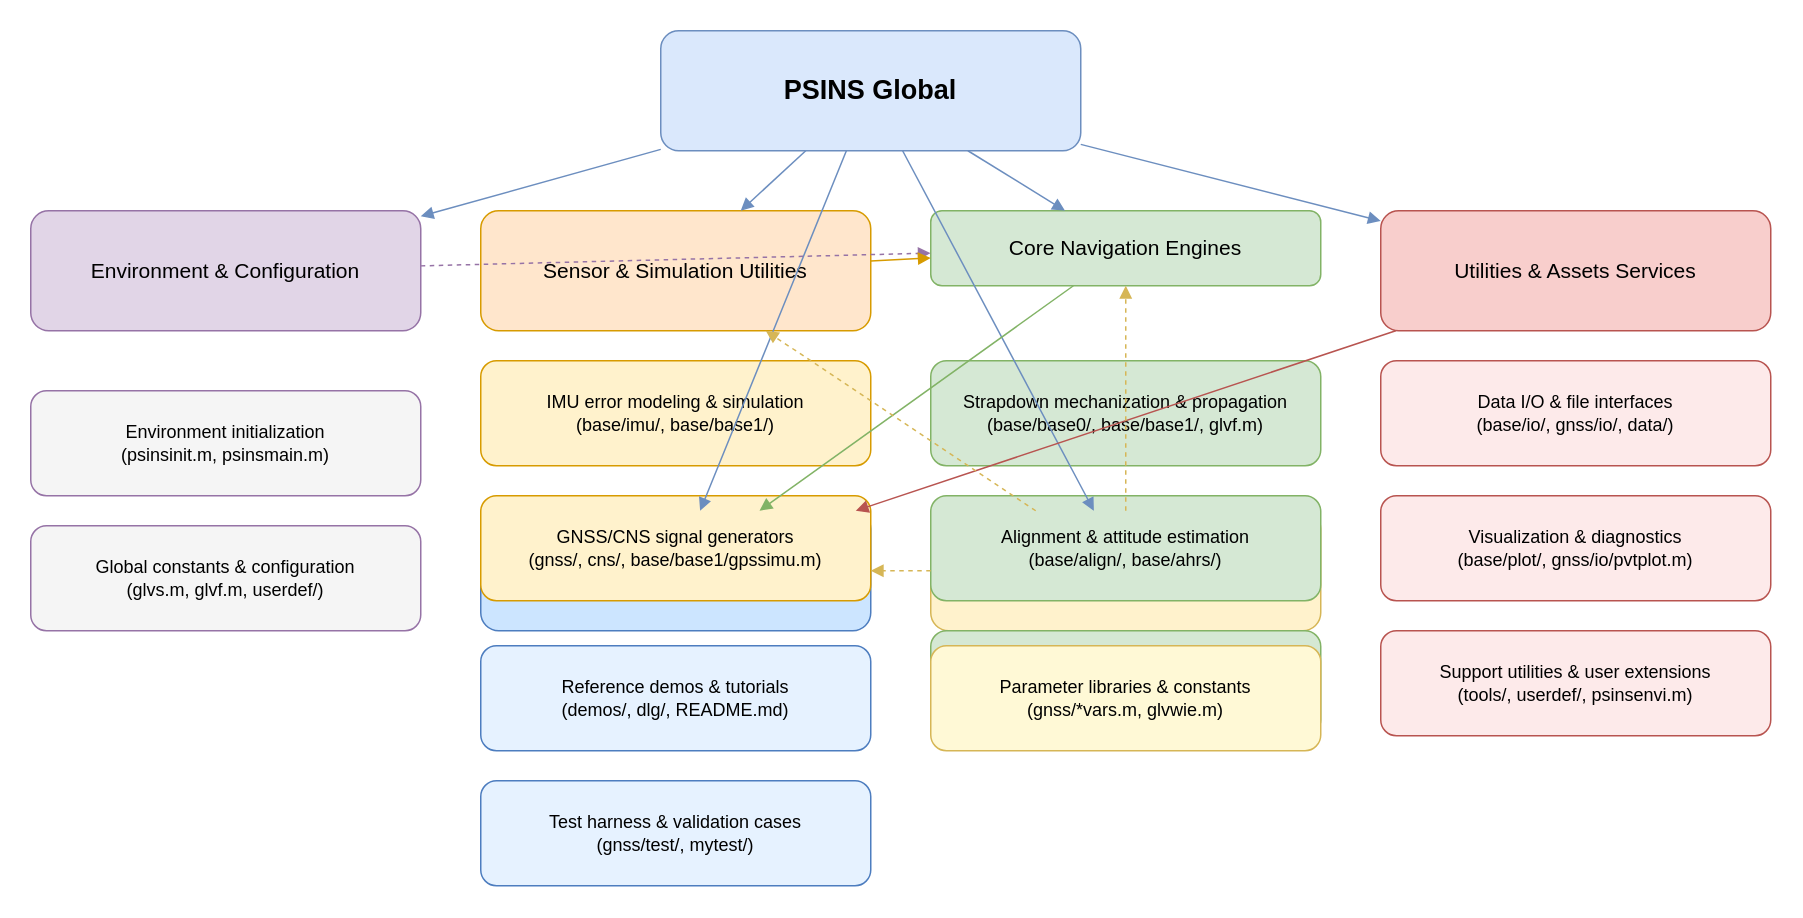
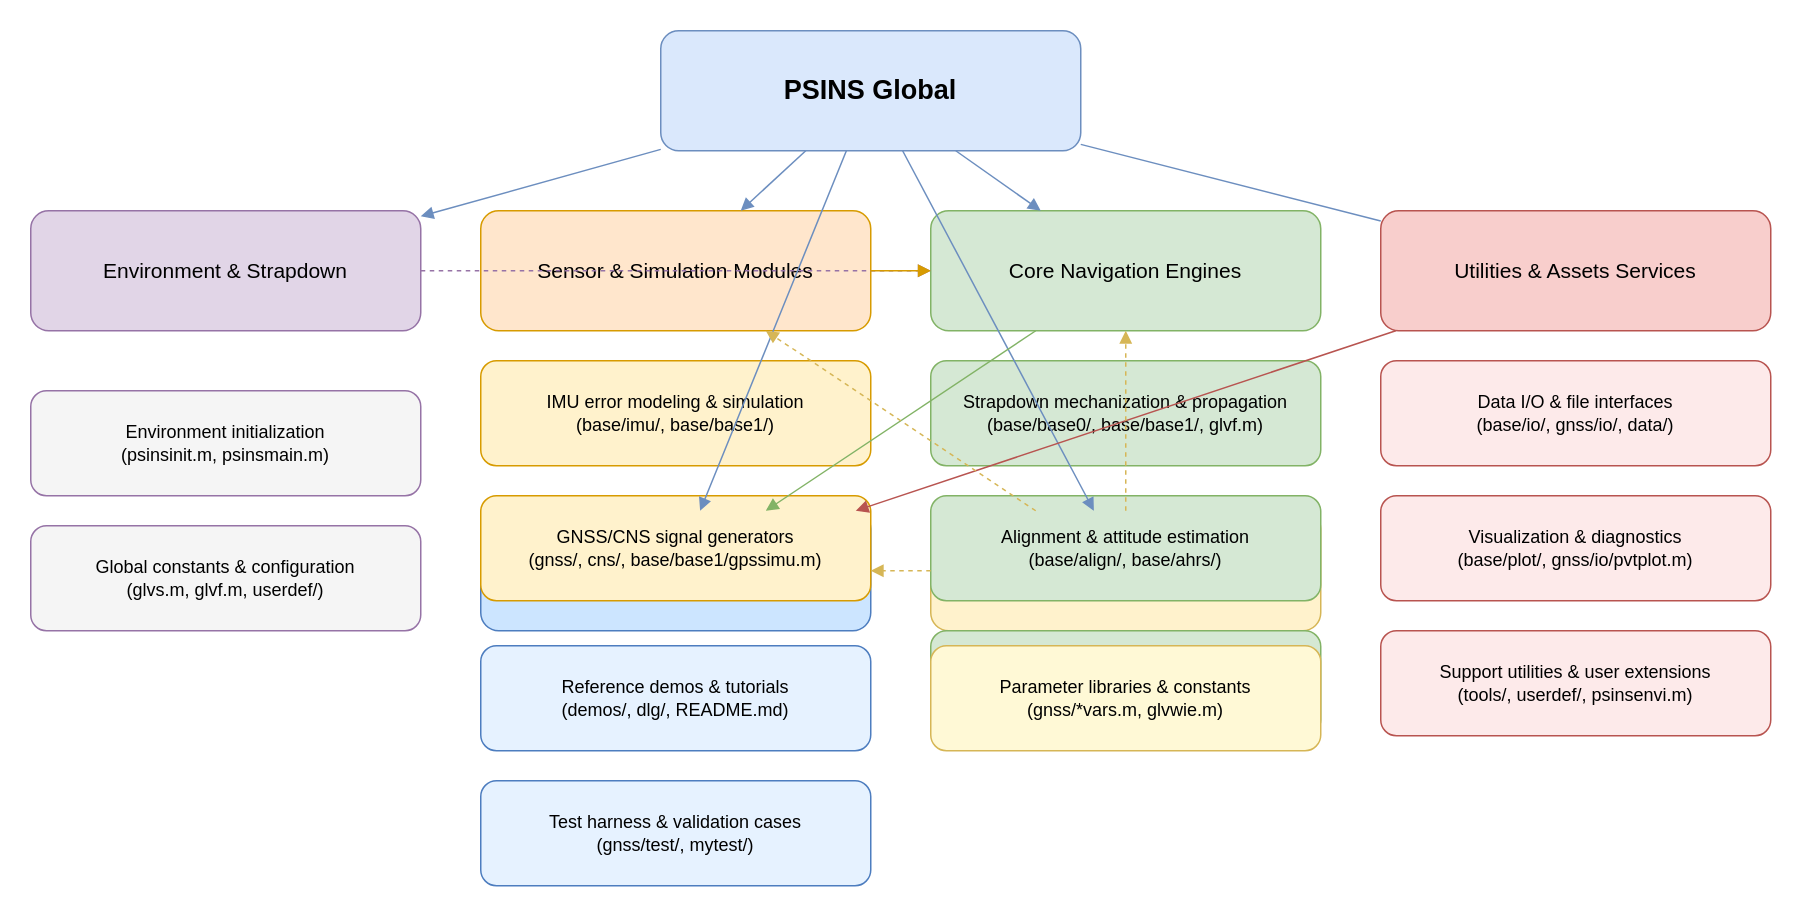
  <mxCell id="0" />
  <mxCell id="1" parent="0" />
  <mxCell id="2" value="PSINS Global" style="rounded=1;whiteSpace=wrap;html=1;fontSize=18;fontStyle=1;fillColor=#dae8fc;strokeColor=#6c8ebf;" vertex="1" parent="1"><mxGeometry x="440" y="20" width="280" height="80" as="geometry" /></mxCell>
- <mxCell id="3" value="Environment &amp; Configuration" style="rounded=1;whiteSpace=wrap;html=1;fontSize=14;fillColor=#e1d5e7;strokeColor=#9673a6;" vertex="1" parent="1"><mxGeometry x="20" y="140" width="260" height="80" as="geometry" /></mxCell>
- <mxCell id="4" value="Sensor &amp; Simulation Utilities" style="rounded=1;whiteSpace=wrap;html=1;fontSize=14;fillColor=#ffe6cc;strokeColor=#d79b00;" vertex="1" parent="1"><mxGeometry x="320" y="140" width="260" height="80" as="geometry" /></mxCell>
- <mxCell id="5" value="Core Navigation Engines" style="rounded=1;whiteSpace=wrap;html=1;fontSize=14;fillColor=#d5e8d4;strokeColor=#82b366;" vertex="1" parent="1"><mxGeometry x="620" y="140" width="260" height="50" as="geometry" /></mxCell>
+ <mxCell id="3" value="Environment &amp; Strapdown" style="rounded=1;whiteSpace=wrap;html=1;fontSize=14;fillColor=#e1d5e7;strokeColor=#9673a6;" vertex="1" parent="1"><mxGeometry x="20" y="140" width="260" height="80" as="geometry" /></mxCell>
+ <mxCell id="4" value="Sensor &amp; Simulation Modules" style="rounded=1;whiteSpace=wrap;html=1;fontSize=14;fillColor=#ffe6cc;strokeColor=#d79b00;" vertex="1" parent="1"><mxGeometry x="320" y="140" width="260" height="80" as="geometry" /></mxCell>
+ <mxCell id="5" value="Core Navigation Engines" style="rounded=1;whiteSpace=wrap;html=1;fontSize=14;fillColor=#d5e8d4;strokeColor=#82b366;" vertex="1" parent="1"><mxGeometry x="620" y="140" width="260" height="80" as="geometry" /></mxCell>
  <mxCell id="6" value="Utilities &amp; Assets Services" style="rounded=1;whiteSpace=wrap;html=1;fontSize=14;fillColor=#f8cecc;strokeColor=#b85450;" vertex="1" parent="1"><mxGeometry x="920" y="140" width="260" height="80" as="geometry" /></mxCell>
  <mxCell id="7" value="Applications &amp; Demos" style="rounded=1;whiteSpace=wrap;html=1;fontSize=14;fillColor=#cce5ff;strokeColor=#4d7dbf;" vertex="1" parent="1"><mxGeometry x="320" y="340" width="260" height="80" as="geometry" /></mxCell>
  <mxCell id="8" value="Reference Data &amp; Assets" style="rounded=1;whiteSpace=wrap;html=1;fontSize=14;fillColor=#fff2cc;strokeColor=#d6b656;" vertex="1" parent="1"><mxGeometry x="620" y="340" width="260" height="80" as="geometry" /></mxCell>
  <mxCell id="9" value="Environment initialization&#10;(psinsinit.m, psinsmain.m)" style="rounded=1;whiteSpace=wrap;html=1;fontSize=12;fillColor=#f5f5f5;strokeColor=#9673a6;" vertex="1" parent="1"><mxGeometry x="20" y="260" width="260" height="70" as="geometry" /></mxCell>
  <mxCell id="10" value="Global constants &amp; configuration&#10;(glvs.m, glvf.m, userdef/)" style="rounded=1;whiteSpace=wrap;html=1;fontSize=12;fillColor=#f5f5f5;strokeColor=#9673a6;" vertex="1" parent="1"><mxGeometry x="20" y="350" width="260" height="70" as="geometry" /></mxCell>
  <mxCell id="11" value="IMU error modeling &amp; simulation&#10;(base/imu/, base/base1/)" style="rounded=1;whiteSpace=wrap;html=1;fontSize=12;fillColor=#fff2cc;strokeColor=#d79b00;" vertex="1" parent="1"><mxGeometry x="320" y="240" width="260" height="70" as="geometry" /></mxCell>
  <mxCell id="12" value="GNSS/CNS signal generators&#10;(gnss/, cns/, base/base1/gpssimu.m)" style="rounded=1;whiteSpace=wrap;html=1;fontSize=12;fillColor=#fff2cc;strokeColor=#d79b00;" vertex="1" parent="1"><mxGeometry x="320" y="330" width="260" height="70" as="geometry" /></mxCell>
  <mxCell id="13" value="Strapdown mechanization &amp; propagation&#10;(base/base0/, base/base1/, glvf.m)" style="rounded=1;whiteSpace=wrap;html=1;fontSize=12;fillColor=#d5e8d4;strokeColor=#82b366;" vertex="1" parent="1"><mxGeometry x="620" y="240" width="260" height="70" as="geometry" /></mxCell>
  <mxCell id="14" value="Alignment &amp; attitude estimation&#10;(base/align/, base/ahrs/)" style="rounded=1;whiteSpace=wrap;html=1;fontSize=12;fillColor=#d5e8d4;strokeColor=#82b366;" vertex="1" parent="1"><mxGeometry x="620" y="330" width="260" height="70" as="geometry" /></mxCell>
  <mxCell id="15" value="Kalman filtering &amp; sensor fusion&#10;(base/kf/, sinsgps.m, fkfupdate.m)" style="rounded=1;whiteSpace=wrap;html=1;fontSize=12;fillColor=#d5e8d4;strokeColor=#82b366;" vertex="1" parent="1"><mxGeometry x="620" y="420" width="260" height="70" as="geometry" /></mxCell>
  <mxCell id="16" value="Data I/O &amp; file interfaces&#10;(base/io/, gnss/io/, data/)" style="rounded=1;whiteSpace=wrap;html=1;fontSize=12;fillColor=#fdeaea;strokeColor=#b85450;" vertex="1" parent="1"><mxGeometry x="920" y="240" width="260" height="70" as="geometry" /></mxCell>
  <mxCell id="17" value="Visualization &amp; diagnostics&#10;(base/plot/, gnss/io/pvtplot.m)" style="rounded=1;whiteSpace=wrap;html=1;fontSize=12;fillColor=#fdeaea;strokeColor=#b85450;" vertex="1" parent="1"><mxGeometry x="920" y="330" width="260" height="70" as="geometry" /></mxCell>
  <mxCell id="18" value="Support utilities &amp; user extensions&#10;(tools/, userdef/, psinsenvi.m)" style="rounded=1;whiteSpace=wrap;html=1;fontSize=12;fillColor=#fdeaea;strokeColor=#b85450;" vertex="1" parent="1"><mxGeometry x="920" y="420" width="260" height="70" as="geometry" /></mxCell>
  <mxCell id="19" value="Reference demos &amp; tutorials&#10;(demos/, dlg/, README.md)" style="rounded=1;whiteSpace=wrap;html=1;fontSize=12;fillColor=#e6f2ff;strokeColor=#4d7dbf;" vertex="1" parent="1"><mxGeometry x="320" y="430" width="260" height="70" as="geometry" /></mxCell>
  <mxCell id="20" value="Test harness &amp; validation cases&#10;(gnss/test/, mytest/)" style="rounded=1;whiteSpace=wrap;html=1;fontSize=12;fillColor=#e6f2ff;strokeColor=#4d7dbf;" vertex="1" parent="1"><mxGeometry x="320" y="520" width="260" height="70" as="geometry" /></mxCell>
  <mxCell id="21" value="Parameter libraries &amp; constants&#10;(gnss/*vars.m, glvwie.m)" style="rounded=1;whiteSpace=wrap;html=1;fontSize=12;fillColor=#fff9d6;strokeColor=#d6b656;" vertex="1" parent="1"><mxGeometry x="620" y="430" width="260" height="70" as="geometry" /></mxCell>
  <mxCell id="22" style="endArrow=block;html=1;strokeColor=#6c8ebf;" edge="1" parent="1" source="2" target="3"><mxGeometry relative="1" as="geometry" /></mxCell>
  <mxCell id="23" style="endArrow=block;html=1;strokeColor=#6c8ebf;" edge="1" parent="1" source="2" target="4"><mxGeometry relative="1" as="geometry" /></mxCell>
  <mxCell id="24" style="endArrow=block;html=1;strokeColor=#6c8ebf;" edge="1" parent="1" source="2" target="5"><mxGeometry relative="1" as="geometry" /></mxCell>
- <mxCell id="25" style="endArrow=block;html=1;strokeColor=#6c8ebf;" edge="1" parent="1" source="2" target="6"><mxGeometry relative="1" as="geometry" /></mxCell>
+ <mxCell id="25" style="endArrow=none;html=1;strokeColor=#6c8ebf;" edge="1" parent="1" source="2" target="6"><mxGeometry relative="1" as="geometry" /></mxCell>
  <mxCell id="26" style="endArrow=block;html=1;strokeColor=#6c8ebf;" edge="1" parent="1" source="2" target="7"><mxGeometry relative="1" as="geometry"><mxPoint x="450" y="300" as="targetPoint" /></mxGeometry></mxCell>
  <mxCell id="27" style="endArrow=block;html=1;strokeColor=#6c8ebf;" edge="1" parent="1" source="2" target="8"><mxGeometry relative="1" as="geometry"><mxPoint x="710" y="300" as="targetPoint" /></mxGeometry></mxCell>
  <mxCell id="28" style="endArrow=block;html=1;strokeColor=#9673a6;dashed=1;" edge="1" parent="1" source="3" target="5"><mxGeometry relative="1" as="geometry" /></mxCell>
  <mxCell id="29" style="endArrow=block;html=1;strokeColor=#d79b00;" edge="1" parent="1" source="4" target="5"><mxGeometry relative="1" as="geometry" /></mxCell>
  <mxCell id="30" style="endArrow=block;html=1;strokeColor=#82b366;" edge="1" parent="1" source="5" target="7"><mxGeometry relative="1" as="geometry" /></mxCell>
  <mxCell id="31" style="endArrow=block;html=1;strokeColor=#b85450;" edge="1" parent="1" source="6" target="7"><mxGeometry relative="1" as="geometry" /></mxCell>
  <mxCell id="32" style="endArrow=block;html=1;strokeColor=#d6b656;dashed=1;" edge="1" parent="1" source="8" target="4"><mxGeometry relative="1" as="geometry" /></mxCell>
  <mxCell id="33" style="endArrow=block;html=1;strokeColor=#d6b656;dashed=1;" edge="1" parent="1" source="8" target="5"><mxGeometry relative="1" as="geometry" /></mxCell>
  <mxCell id="34" style="endArrow=block;html=1;strokeColor=#d6b656;dashed=1;" edge="1" parent="1" source="8" target="7"><mxGeometry relative="1" as="geometry" /></mxCell>
